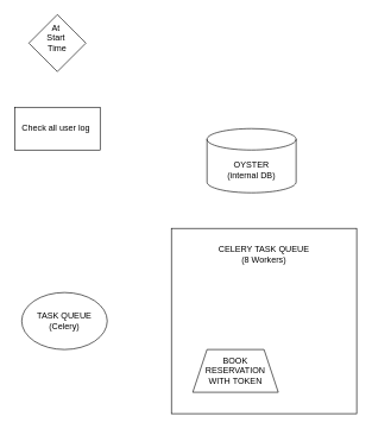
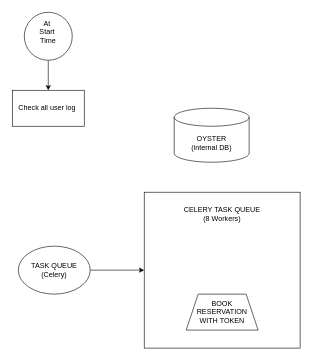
  <mxCell id="0" />
  <mxCell id="1" parent="0" />
  <mxCell id="2" value="OYSTER&lt;div&gt;(internal DB)&lt;/div&gt;" style="shape=cylinder3;whiteSpace=wrap;html=1;boundedLbl=1;backgroundOutline=1;size=15;" vertex="1" parent="1"><mxGeometry x="290" y="180" width="125" height="90" as="geometry" /></mxCell>
+ <mxCell id="3" value="" style="edgeStyle=orthogonalEdgeStyle;rounded=0;orthogonalLoop=1;jettySize=auto;html=1;" edge="1" parent="1" source="4" target="6"><mxGeometry relative="1" as="geometry" /></mxCell>
  <mxCell id="4" value="TASK QUEUE&lt;div&gt;(Celery)&lt;/div&gt;" style="ellipse;whiteSpace=wrap;html=1;" vertex="1" parent="1"><mxGeometry x="30" y="410" width="120" height="80" as="geometry" /></mxCell>
  <mxCell id="5" value="" style="group" vertex="1" connectable="0" parent="1"><mxGeometry x="240" y="320" width="260" height="260" as="geometry" /></mxCell>
  <mxCell id="6" value="CELERY TASK QUEUE&lt;div&gt;(8 Workers)&lt;br&gt;&lt;div&gt;&lt;br&gt;&lt;/div&gt;&lt;div&gt;&lt;br&gt;&lt;/div&gt;&lt;div&gt;&lt;br&gt;&lt;/div&gt;&lt;div&gt;&lt;br&gt;&lt;/div&gt;&lt;div&gt;&lt;br&gt;&lt;/div&gt;&lt;div&gt;&lt;br&gt;&lt;/div&gt;&lt;div&gt;&lt;br&gt;&lt;/div&gt;&lt;div&gt;&lt;br&gt;&lt;/div&gt;&lt;div&gt;&lt;br&gt;&lt;/div&gt;&lt;div&gt;&lt;br&gt;&lt;/div&gt;&lt;div&gt;&lt;br&gt;&lt;/div&gt;&lt;div&gt;&lt;br&gt;&lt;/div&gt;&lt;div&gt;&lt;br&gt;&lt;/div&gt;&lt;/div&gt;" style="whiteSpace=wrap;html=1;aspect=fixed;" vertex="1" parent="5"><mxGeometry width="260" height="260" as="geometry" /></mxCell>
- <mxCell id="7" value="BOOK&lt;br&gt;RESERVATION&lt;br&gt;WITH TOKEN" style="shape=trapezoid;perimeter=trapezoidPerimeter;whiteSpace=wrap;html=1;fixedSize=1;" vertex="1" parent="5"><mxGeometry x="30" y="170" width="120" height="60" as="geometry" /></mxCell>
- <mxCell id="9" value="At&amp;nbsp;&lt;div&gt;Start&amp;nbsp;&lt;div&gt;Time&lt;div&gt;&lt;br&gt;&lt;/div&gt;&lt;/div&gt;&lt;/div&gt;" style="rhombus;whiteSpace=wrap;html=1;" vertex="1" parent="1"><mxGeometry x="40" y="20" width="80" height="80" as="geometry" /></mxCell>
+ <mxCell id="7" value="BOOK&lt;br&gt;RESERVATION&lt;br&gt;WITH TOKEN" style="shape=trapezoid;perimeter=trapezoidPerimeter;whiteSpace=wrap;html=1;fixedSize=1;" vertex="1" parent="5"><mxGeometry x="70" y="170" width="120" height="60" as="geometry" /></mxCell>
+ <mxCell id="8" value="" style="edgeStyle=orthogonalEdgeStyle;rounded=0;orthogonalLoop=1;jettySize=auto;html=1;" edge="1" parent="1" source="9" target="10"><mxGeometry relative="1" as="geometry" /></mxCell>
+ <mxCell id="9" value="At&amp;nbsp;&lt;div&gt;Start&amp;nbsp;&lt;div&gt;Time&lt;div&gt;&lt;br&gt;&lt;/div&gt;&lt;/div&gt;&lt;/div&gt;" style="ellipse;whiteSpace=wrap;html=1;" vertex="1" parent="1"><mxGeometry x="40" y="20" width="80" height="80" as="geometry" /></mxCell>
  <mxCell id="10" value="Check all user log&amp;nbsp;" style="whiteSpace=wrap;html=1;" vertex="1" parent="1"><mxGeometry x="20" y="150" width="120" height="60" as="geometry" /></mxCell>
